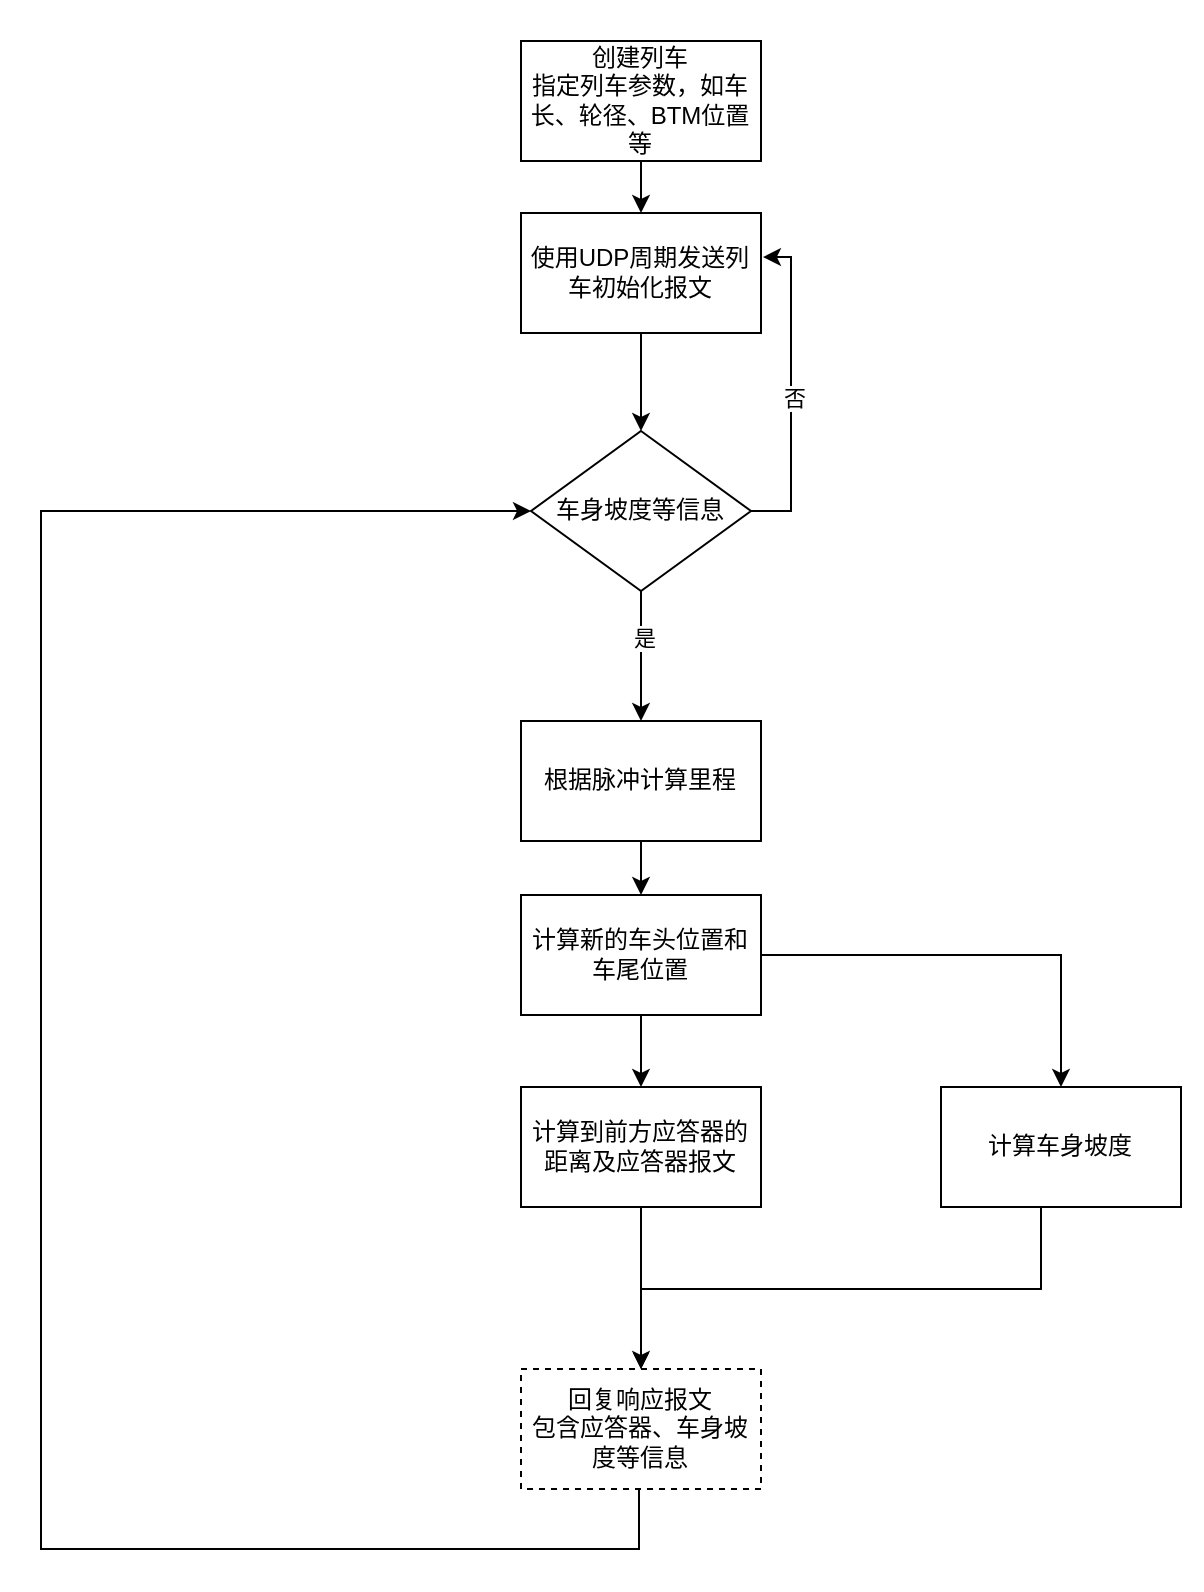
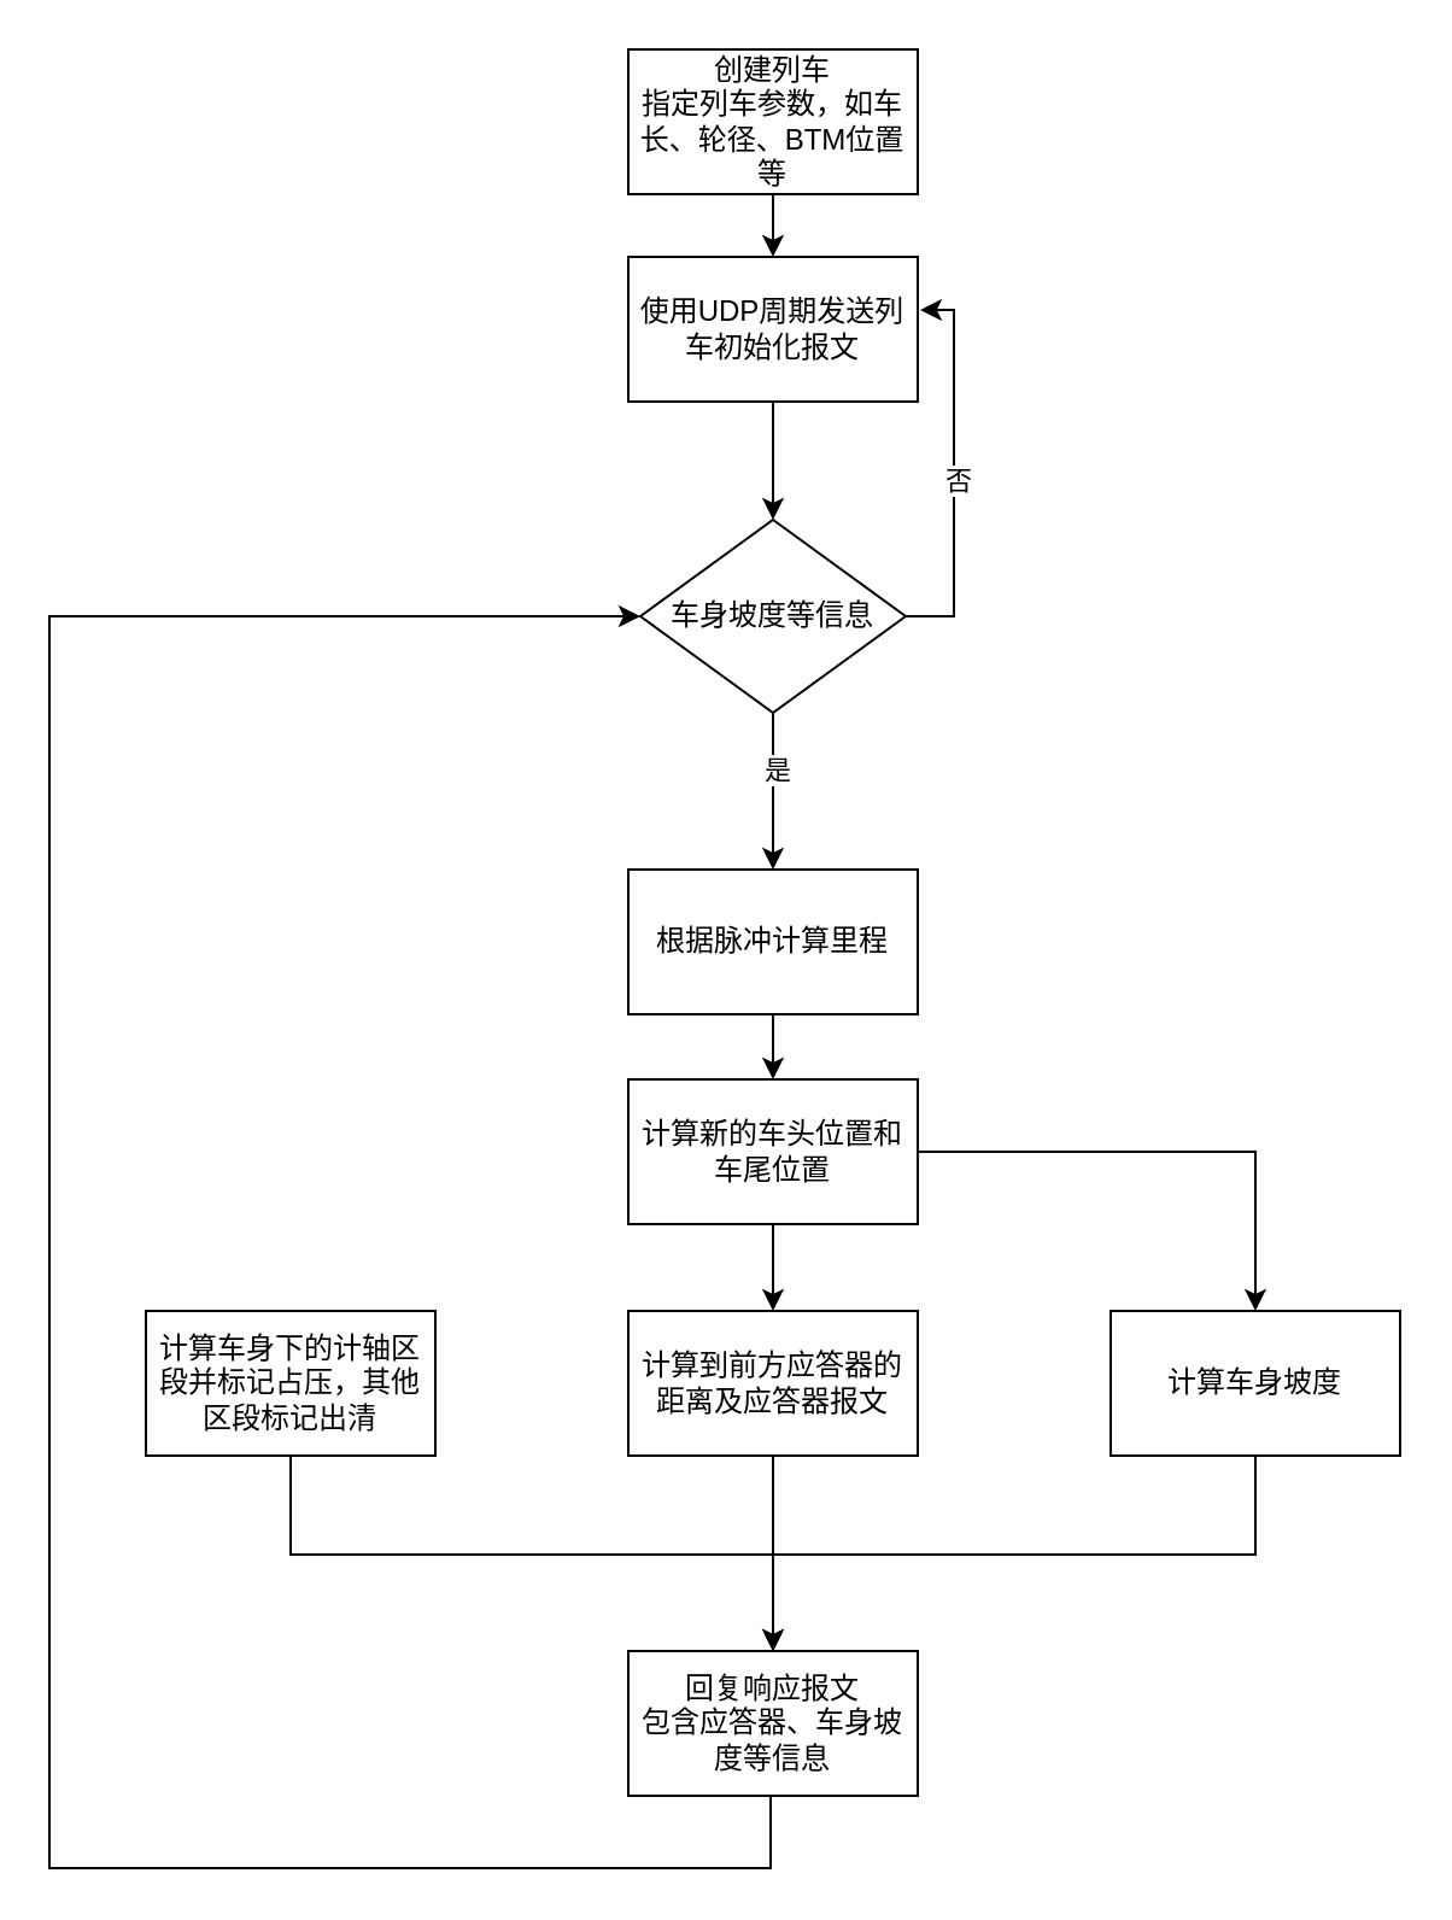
  <mxCell id="0" />
  <mxCell id="1" parent="0" />
  <mxCell id="2" value="" style="edgeStyle=orthogonalEdgeStyle;rounded=0;orthogonalLoop=1;jettySize=auto;html=1;" edge="1" parent="1" source="3" target="5"><mxGeometry relative="1" as="geometry" /></mxCell>
  <mxCell id="3" value="创建列车&lt;div&gt;指定列车参数，如车长、轮径、BTM位置等&lt;/div&gt;" style="rounded=0;whiteSpace=wrap;html=1;" vertex="1" parent="1"><mxGeometry x="260" y="20" width="120" height="60" as="geometry" /></mxCell>
  <mxCell id="4" value="" style="edgeStyle=orthogonalEdgeStyle;rounded=0;orthogonalLoop=1;jettySize=auto;html=1;" edge="1" parent="1" source="5" target="8"><mxGeometry relative="1" as="geometry" /></mxCell>
  <mxCell id="5" value="使用UDP周期发送列车初始化报文" style="whiteSpace=wrap;html=1;rounded=0;" vertex="1" parent="1"><mxGeometry x="260" y="106" width="120" height="60" as="geometry" /></mxCell>
  <mxCell id="6" value="" style="edgeStyle=orthogonalEdgeStyle;rounded=0;orthogonalLoop=1;jettySize=auto;html=1;" edge="1" parent="1" source="8" target="10"><mxGeometry relative="1" as="geometry" /></mxCell>
  <mxCell id="7" value="是" style="edgeLabel;html=1;align=center;verticalAlign=middle;resizable=0;points=[];" vertex="1" connectable="0" parent="6"><mxGeometry x="-0.289" y="1" relative="1" as="geometry"><mxPoint as="offset" /></mxGeometry></mxCell>
  <mxCell id="8" value="车身坡度等信息" style="rhombus;whiteSpace=wrap;html=1;rounded=0;" vertex="1" parent="1"><mxGeometry x="265" y="215" width="110" height="80" as="geometry" /></mxCell>
  <mxCell id="9" value="" style="edgeStyle=orthogonalEdgeStyle;rounded=0;orthogonalLoop=1;jettySize=auto;html=1;" edge="1" parent="1" source="10" target="13"><mxGeometry relative="1" as="geometry" /></mxCell>
  <mxCell id="10" value="根据脉冲计算里程" style="whiteSpace=wrap;html=1;rounded=0;" vertex="1" parent="1"><mxGeometry x="260" y="360" width="120" height="60" as="geometry" /></mxCell>
  <mxCell id="11" style="edgeStyle=orthogonalEdgeStyle;rounded=0;orthogonalLoop=1;jettySize=auto;html=1;" edge="1" parent="1" source="13" target="17"><mxGeometry relative="1" as="geometry" /></mxCell>
  <mxCell id="12" style="edgeStyle=orthogonalEdgeStyle;rounded=0;orthogonalLoop=1;jettySize=auto;html=1;entryX=0.5;entryY=0;entryDx=0;entryDy=0;" edge="1" parent="1" source="13" target="19"><mxGeometry relative="1" as="geometry" /></mxCell>
  <mxCell id="13" value="计算新的车头位置和车尾位置" style="whiteSpace=wrap;html=1;rounded=0;" vertex="1" parent="1"><mxGeometry x="260" y="447" width="120" height="60" as="geometry" /></mxCell>
+ <mxCell id="14" style="edgeStyle=orthogonalEdgeStyle;rounded=0;orthogonalLoop=1;jettySize=auto;html=1;entryX=0.5;entryY=0;entryDx=0;entryDy=0;" edge="1" parent="1" source="15" target="21"><mxGeometry relative="1" as="geometry"><Array as="points"><mxPoint x="120" y="644" /><mxPoint x="320" y="644" /></Array></mxGeometry></mxCell>
+ <mxCell id="15" value="计算车身下的计轴区段并标记占压，其他区段标记出清" style="whiteSpace=wrap;html=1;rounded=0;" vertex="1" parent="1"><mxGeometry x="60" y="543" width="120" height="60" as="geometry" /></mxCell>
  <mxCell id="16" style="edgeStyle=orthogonalEdgeStyle;rounded=0;orthogonalLoop=1;jettySize=auto;html=1;entryX=0.5;entryY=0;entryDx=0;entryDy=0;endArrow=open;" edge="1" parent="1" source="17" target="21"><mxGeometry relative="1" as="geometry" /></mxCell>
  <mxCell id="17" value="计算到前方应答器的距离及应答器报文" style="whiteSpace=wrap;html=1;rounded=0;" vertex="1" parent="1"><mxGeometry x="260" y="543" width="120" height="60" as="geometry" /></mxCell>
  <mxCell id="18" style="edgeStyle=orthogonalEdgeStyle;rounded=0;orthogonalLoop=1;jettySize=auto;html=1;entryX=0.5;entryY=0;entryDx=0;entryDy=0;" edge="1" parent="1" source="19" target="21"><mxGeometry relative="1" as="geometry"><Array as="points"><mxPoint x="520" y="644" /><mxPoint x="320" y="644" /></Array></mxGeometry></mxCell>
- <mxCell id="19" value="计算车身坡度" style="whiteSpace=wrap;html=1;rounded=0;" vertex="1" parent="1"><mxGeometry x="470" y="543" width="120" height="60" as="geometry" /></mxCell>
+ <mxCell id="19" value="计算车身坡度" style="whiteSpace=wrap;html=1;rounded=0;" vertex="1" parent="1"><mxGeometry x="460" y="543" width="120" height="60" as="geometry" /></mxCell>
  <mxCell id="20" style="edgeStyle=orthogonalEdgeStyle;rounded=0;orthogonalLoop=1;jettySize=auto;html=1;entryX=0;entryY=0.5;entryDx=0;entryDy=0;" edge="1" parent="1" source="21" target="8"><mxGeometry relative="1" as="geometry"><Array as="points"><mxPoint x="319" y="774" /><mxPoint x="20" y="774" /><mxPoint x="20" y="255" /></Array></mxGeometry></mxCell>
- <mxCell id="21" value="回复响应报文&lt;div&gt;包含应答器、车身坡度等信息&lt;/div&gt;" style="whiteSpace=wrap;html=1;rounded=0;dashed=1;" vertex="1" parent="1"><mxGeometry x="260" y="684" width="120" height="60" as="geometry" /></mxCell>
+ <mxCell id="21" value="回复响应报文&lt;div&gt;包含应答器、车身坡度等信息&lt;/div&gt;" style="whiteSpace=wrap;html=1;rounded=0;" vertex="1" parent="1"><mxGeometry x="260" y="684" width="120" height="60" as="geometry" /></mxCell>
  <mxCell id="22" style="edgeStyle=orthogonalEdgeStyle;rounded=0;orthogonalLoop=1;jettySize=auto;html=1;entryX=1.008;entryY=0.367;entryDx=0;entryDy=0;entryPerimeter=0;exitX=1;exitY=0.5;exitDx=0;exitDy=0;" edge="1" parent="1" source="8" target="5"><mxGeometry relative="1" as="geometry" /></mxCell>
  <mxCell id="23" value="否" style="edgeLabel;html=1;align=center;verticalAlign=middle;resizable=0;points=[];" vertex="1" connectable="0" parent="22"><mxGeometry x="-0.044" y="-1" relative="1" as="geometry"><mxPoint as="offset" /></mxGeometry></mxCell>
